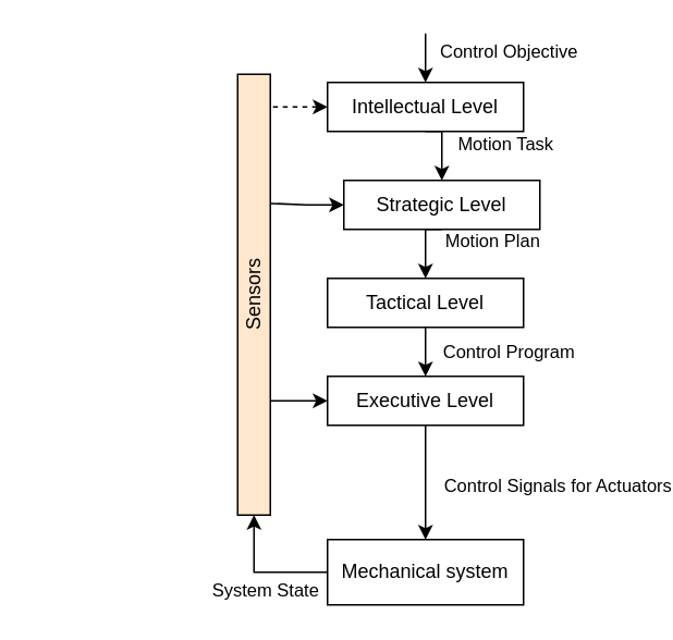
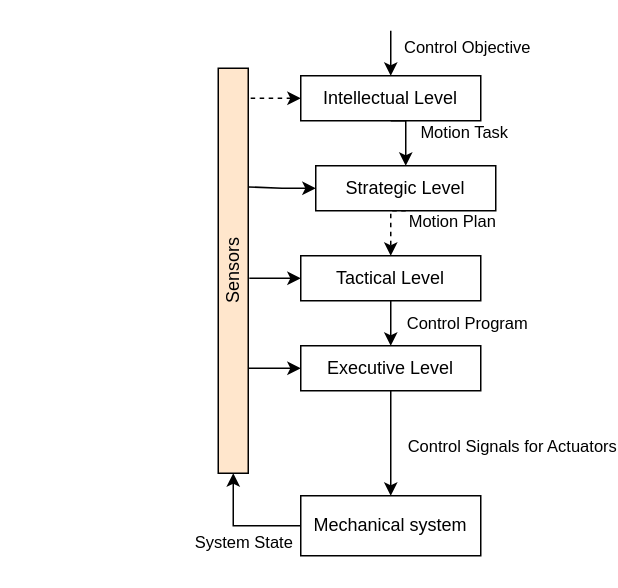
  <mxCell id="0" />
  <mxCell id="1" parent="0" />
  <mxCell id="2" value="Sensors" style="rounded=0;whiteSpace=wrap;html=1;rotation=-90;fillColor=#ffe6cc;" parent="1" vertex="1"><mxGeometry x="20" y="170" width="270" height="20" as="geometry" /></mxCell>
  <mxCell id="3" style="edgeStyle=orthogonalEdgeStyle;rounded=0;orthogonalLoop=1;jettySize=auto;html=1;exitX=0.5;exitY=1;exitDx=0;exitDy=0;entryX=0.5;entryY=0;entryDx=0;entryDy=0;" parent="1" source="7" target="10" edge="1"><mxGeometry relative="1" as="geometry" /></mxCell>
  <mxCell id="4" value="Motion Task" style="edgeLabel;html=1;align=center;verticalAlign=middle;resizable=0;points=[];" parent="3" vertex="1" connectable="0"><mxGeometry x="-0.378" relative="1" as="geometry"><mxPoint x="38" y="5" as="offset" /></mxGeometry></mxCell>
  <mxCell id="5" value="" style="edgeStyle=orthogonalEdgeStyle;rounded=0;orthogonalLoop=1;jettySize=auto;html=1;endArrow=none;endFill=0;startArrow=classic;startFill=1;" parent="1" source="7" edge="1"><mxGeometry relative="1" as="geometry"><mxPoint x="260" y="20" as="targetPoint" /></mxGeometry></mxCell>
  <mxCell id="6" value="Control Objective" style="edgeLabel;html=1;align=center;verticalAlign=middle;resizable=0;points=[];" parent="5" vertex="1" connectable="0"><mxGeometry x="0.183" y="2" relative="1" as="geometry"><mxPoint x="52" y="-2" as="offset" /></mxGeometry></mxCell>
  <mxCell id="7" value="Intellectual Level" style="rounded=0;whiteSpace=wrap;html=1;" parent="1" vertex="1"><mxGeometry x="200" y="50" width="120" height="30" as="geometry" /></mxCell>
- <mxCell id="8" style="edgeStyle=orthogonalEdgeStyle;rounded=0;orthogonalLoop=1;jettySize=auto;html=1;exitX=0.5;exitY=1;exitDx=0;exitDy=0;entryX=0.5;entryY=0;entryDx=0;entryDy=0;" parent="1" source="10" target="13" edge="1"><mxGeometry relative="1" as="geometry" /></mxCell>
+ <mxCell id="8" style="edgeStyle=orthogonalEdgeStyle;rounded=0;orthogonalLoop=1;jettySize=auto;html=1;exitX=0.5;exitY=1;exitDx=0;exitDy=0;entryX=0.5;entryY=0;entryDx=0;entryDy=0;dashed=1;" parent="1" source="10" target="13" edge="1"><mxGeometry relative="1" as="geometry" /></mxCell>
  <mxCell id="9" value="Motion Plan" style="edgeLabel;html=1;align=center;verticalAlign=middle;resizable=0;points=[];" parent="8" vertex="1" connectable="0"><mxGeometry x="-0.244" relative="1" as="geometry"><mxPoint x="40" y="1" as="offset" /></mxGeometry></mxCell>
  <mxCell id="10" value="Strategic Level" style="rounded=0;whiteSpace=wrap;html=1;" parent="1" vertex="1"><mxGeometry x="210" y="110" width="120" height="30" as="geometry" /></mxCell>
  <mxCell id="11" style="edgeStyle=orthogonalEdgeStyle;rounded=0;orthogonalLoop=1;jettySize=auto;html=1;exitX=0.5;exitY=1;exitDx=0;exitDy=0;entryX=0.5;entryY=0;entryDx=0;entryDy=0;" parent="1" source="13" target="17" edge="1"><mxGeometry relative="1" as="geometry" /></mxCell>
  <mxCell id="12" value="Control Program" style="edgeLabel;html=1;align=center;verticalAlign=middle;resizable=0;points=[];" parent="11" vertex="1" connectable="0"><mxGeometry x="-0.289" y="-1" relative="1" as="geometry"><mxPoint x="51" y="3" as="offset" /></mxGeometry></mxCell>
  <mxCell id="13" value="Tactical Level" style="rounded=0;whiteSpace=wrap;html=1;" parent="1" vertex="1"><mxGeometry x="200" y="170" width="120" height="30" as="geometry" /></mxCell>
  <mxCell id="14" style="edgeStyle=orthogonalEdgeStyle;rounded=0;orthogonalLoop=1;jettySize=auto;html=1;exitX=0;exitY=0.5;exitDx=0;exitDy=0;entryX=0;entryY=0.5;entryDx=0;entryDy=0;" parent="1" source="16" target="2" edge="1"><mxGeometry relative="1" as="geometry" /></mxCell>
  <mxCell id="15" value="System State" style="edgeLabel;html=1;align=center;verticalAlign=middle;resizable=0;points=[];" parent="14" vertex="1" connectable="0"><mxGeometry x="-0.033" y="2" relative="1" as="geometry"><mxPoint y="8" as="offset" /></mxGeometry></mxCell>
  <mxCell id="16" value="Mechanical system" style="rounded=0;whiteSpace=wrap;html=1;" parent="1" vertex="1"><mxGeometry x="200" y="330" width="120" height="40" as="geometry" /></mxCell>
  <mxCell id="17" value="Executive Level" style="rounded=0;whiteSpace=wrap;html=1;" parent="1" vertex="1"><mxGeometry x="200" y="230" width="120" height="30" as="geometry" /></mxCell>
  <mxCell id="18" style="edgeStyle=orthogonalEdgeStyle;rounded=0;orthogonalLoop=1;jettySize=auto;html=1;entryX=0.5;entryY=0;entryDx=0;entryDy=0;exitX=0.5;exitY=1;exitDx=0;exitDy=0;" parent="1" source="17" target="16" edge="1"><mxGeometry relative="1" as="geometry"><mxPoint x="260" y="320" as="sourcePoint" /></mxGeometry></mxCell>
  <mxCell id="19" value="Control Signals for Actuators" style="edgeLabel;html=1;align=center;verticalAlign=middle;resizable=0;points=[];" parent="18" vertex="1" connectable="0"><mxGeometry x="0.078" y="1" relative="1" as="geometry"><mxPoint x="79" y="-2" as="offset" /></mxGeometry></mxCell>
  <mxCell id="20" style="edgeStyle=orthogonalEdgeStyle;rounded=0;orthogonalLoop=1;jettySize=auto;html=1;exitX=0;exitY=0.5;exitDx=0;exitDy=0;entryX=0.926;entryY=1.021;entryDx=0;entryDy=0;entryPerimeter=0;endArrow=none;endFill=0;startArrow=classic;startFill=1;dashed=1;" parent="1" source="7" target="2" edge="1"><mxGeometry relative="1" as="geometry"><mxPoint x="170" y="65" as="targetPoint" /></mxGeometry></mxCell>
  <mxCell id="21" style="edgeStyle=orthogonalEdgeStyle;rounded=0;orthogonalLoop=1;jettySize=auto;html=1;exitX=0;exitY=0.5;exitDx=0;exitDy=0;entryX=0.707;entryY=1.017;entryDx=0;entryDy=0;entryPerimeter=0;endArrow=none;endFill=0;startArrow=classic;startFill=1;" parent="1" source="10" target="2" edge="1"><mxGeometry relative="1" as="geometry"><mxPoint x="220" y="85" as="sourcePoint" /><mxPoint x="185" y="85" as="targetPoint" /></mxGeometry></mxCell>
+ <mxCell id="22" style="edgeStyle=orthogonalEdgeStyle;rounded=0;orthogonalLoop=1;jettySize=auto;html=1;exitX=0;exitY=0.5;exitDx=0;exitDy=0;entryX=0.478;entryY=1.033;entryDx=0;entryDy=0;entryPerimeter=0;endArrow=none;endFill=0;startArrow=classic;startFill=1;" parent="1" source="13" target="2" edge="1"><mxGeometry relative="1" as="geometry" /></mxCell>
  <mxCell id="23" style="edgeStyle=orthogonalEdgeStyle;rounded=0;orthogonalLoop=1;jettySize=auto;html=1;exitX=0;exitY=0.5;exitDx=0;exitDy=0;entryX=0.259;entryY=1.009;entryDx=0;entryDy=0;entryPerimeter=0;endArrow=none;endFill=0;startArrow=classic;startFill=1;" parent="1" source="17" target="2" edge="1"><mxGeometry relative="1" as="geometry" /></mxCell>
